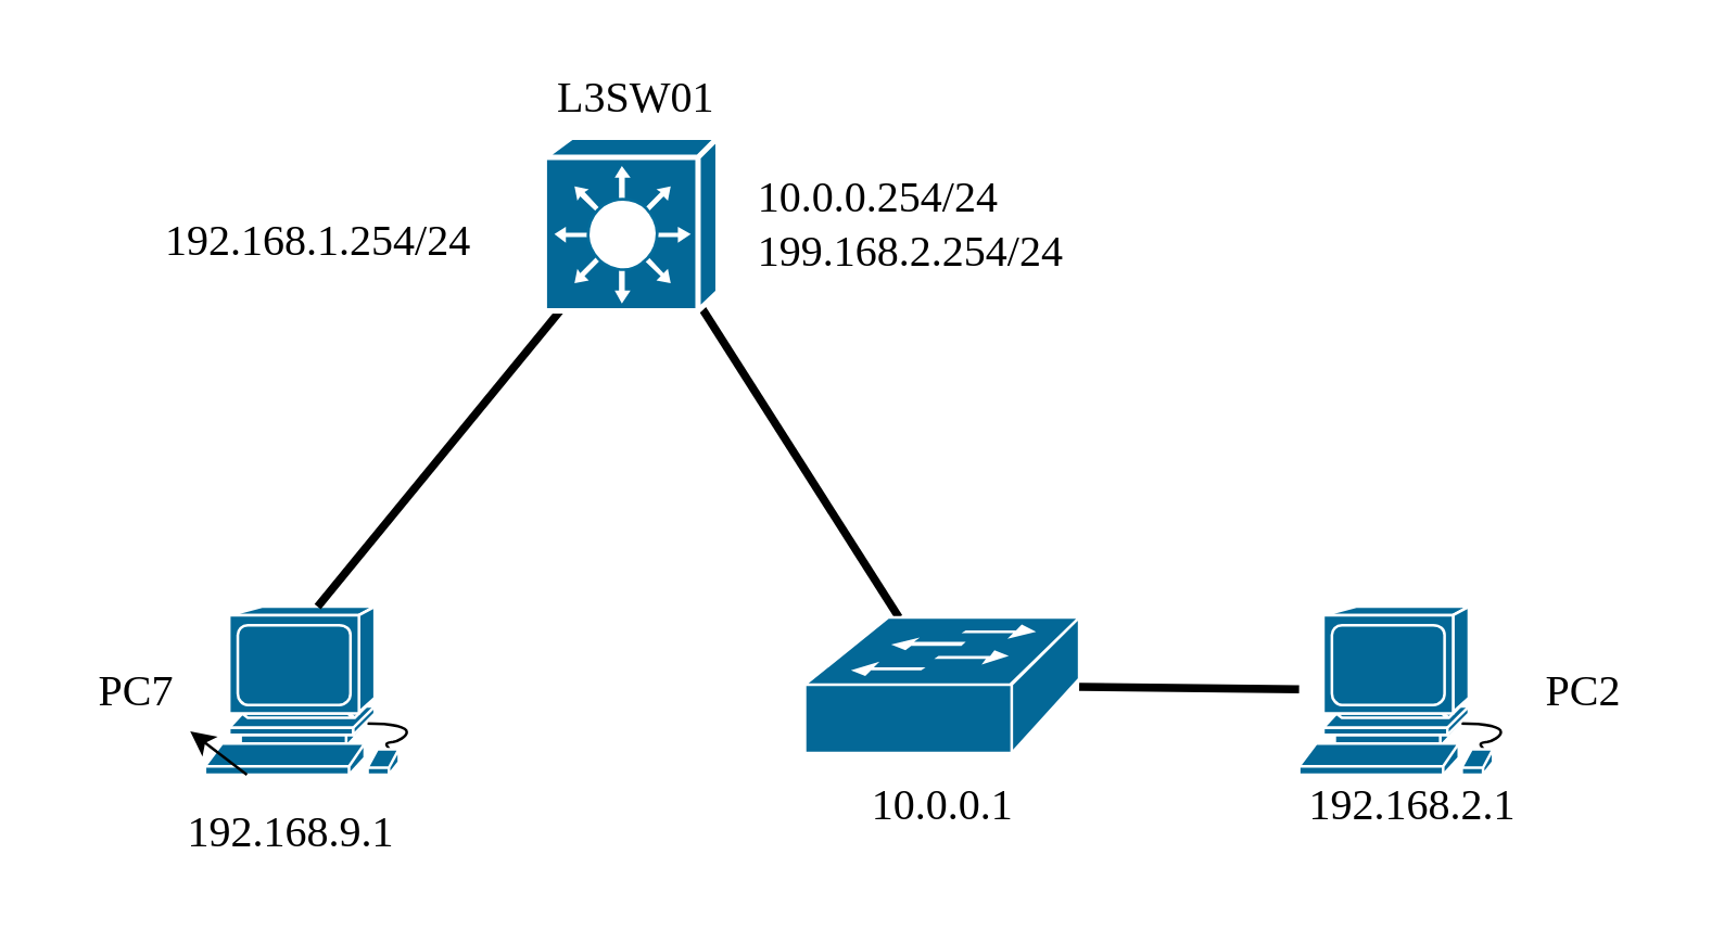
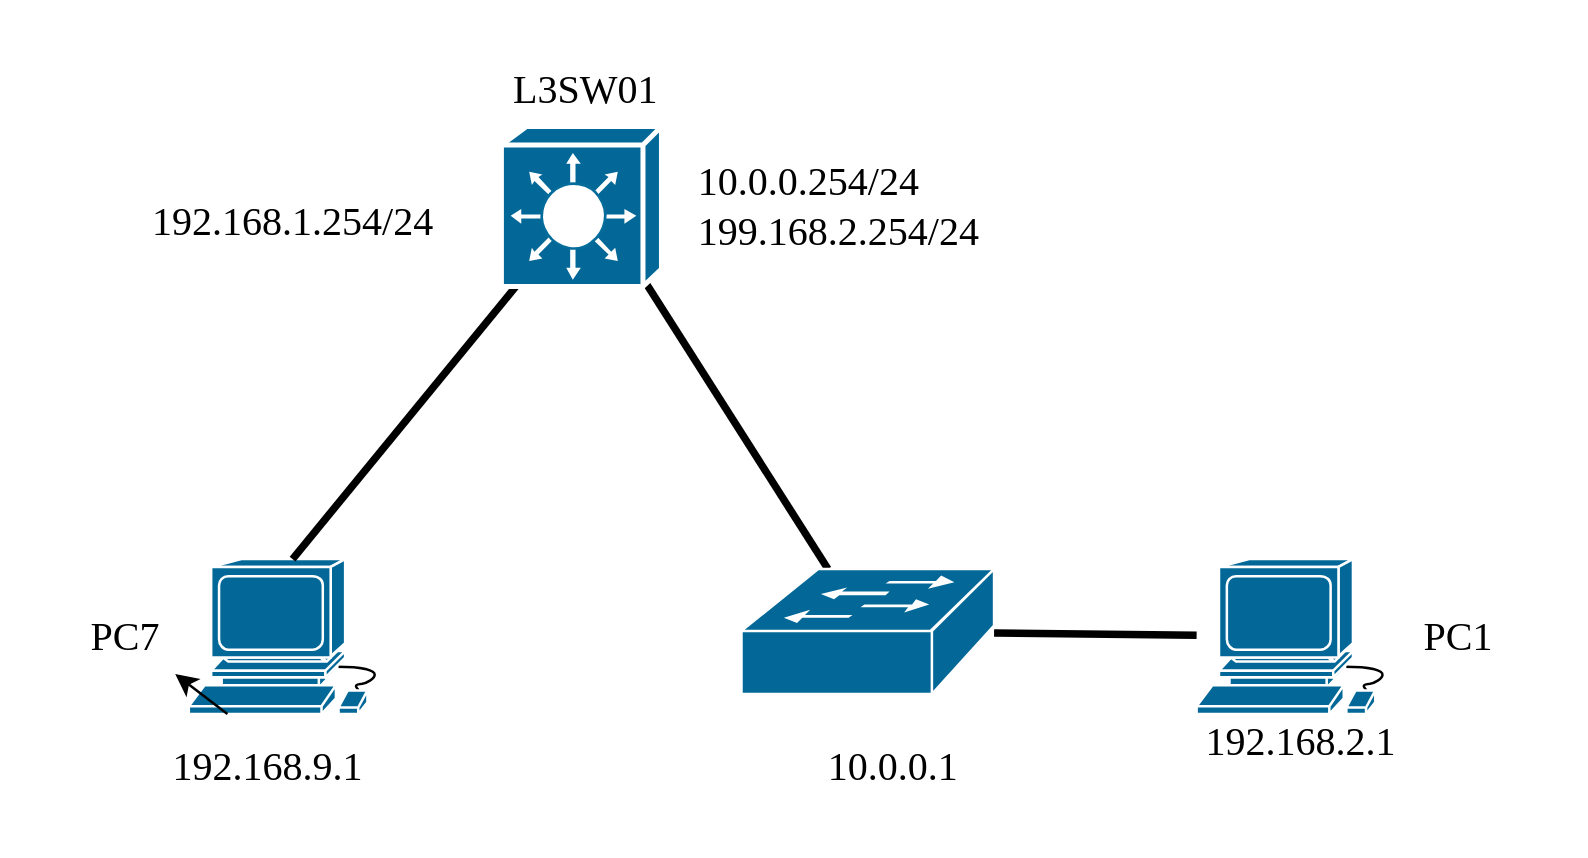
  <mxCell id="0" />
  <mxCell id="1" parent="0" />
  <mxCell id="2" value="" style="shape=mxgraph.cisco.computers_and_peripherals.workstation;sketch=0;html=1;pointerEvents=1;dashed=0;fillColor=#036897;strokeColor=#FFFFFF;strokeWidth=1;verticalLabelPosition=bottom;verticalAlign=top;align=center;outlineConnect=0;" parent="1" vertex="1"><mxGeometry x="75" y="223" width="83" height="62" as="geometry" /></mxCell>
  <mxCell id="3" style="edgeStyle=none;html=1;entryX=0.5;entryY=0;entryDx=0;entryDy=0;entryPerimeter=0;strokeWidth=3;endArrow=none;endFill=0;strokeColor=#000000;startArrow=none;" parent="1" source="10" target="2" edge="1"><mxGeometry relative="1" as="geometry"><mxPoint x="212.301" y="106" as="sourcePoint" /></mxGeometry></mxCell>
  <mxCell id="4" style="edgeStyle=none;html=1;strokeWidth=3;endArrow=none;endFill=0;strokeColor=#000000;" parent="1" target="9" edge="1"><mxGeometry relative="1" as="geometry"><mxPoint x="253.575" y="106" as="sourcePoint" /><mxPoint x="340" y="223" as="targetPoint" /></mxGeometry></mxCell>
  <mxCell id="5" value="" style="edgeStyle=none;html=1;" edge="1" parent="1" target="7"><mxGeometry relative="1" as="geometry"><mxPoint x="90.435" y="285" as="sourcePoint" /></mxGeometry></mxCell>
- <mxCell id="6" value="10.0.0.1" style="text;html=1;strokeColor=none;fillColor=none;align=center;verticalAlign=middle;whiteSpace=wrap;rounded=0;strokeWidth=1;fontColor=#000000;fontFamily=Verdana;fontSize=16;" parent="1" vertex="1"><mxGeometry x="316.5" y="281" width="60" height="30" as="geometry" /></mxCell>
+ <mxCell id="6" value="10.0.0.1" style="text;html=1;strokeColor=none;fillColor=none;align=center;verticalAlign=middle;whiteSpace=wrap;rounded=0;strokeWidth=1;fontColor=#000000;fontFamily=Verdana;fontSize=16;" parent="1" vertex="1"><mxGeometry x="326.5" y="291" width="60" height="30" as="geometry" /></mxCell>
  <mxCell id="7" value="PC7" style="text;html=1;strokeColor=none;fillColor=none;align=center;verticalAlign=middle;whiteSpace=wrap;rounded=0;strokeWidth=1;fontColor=#000000;fontFamily=Verdana;fontSize=16;" parent="1" vertex="1"><mxGeometry x="20" y="239" width="60" height="30" as="geometry" /></mxCell>
  <mxCell id="8" value="L3SW01" style="text;html=1;strokeColor=none;fillColor=none;align=center;verticalAlign=middle;whiteSpace=wrap;rounded=0;strokeWidth=1;fontColor=#000000;fontFamily=Verdana;fontSize=16;" parent="1" vertex="1"><mxGeometry x="204" y="20" width="60" height="30" as="geometry" /></mxCell>
  <mxCell id="9" value="" style="shape=mxgraph.cisco.switches.workgroup_switch;sketch=0;html=1;pointerEvents=1;dashed=0;fillColor=#036897;strokeColor=#ffffff;strokeWidth=1;verticalLabelPosition=bottom;verticalAlign=top;align=center;outlineConnect=0;" vertex="1" parent="1"><mxGeometry x="296" y="227" width="101" height="50" as="geometry" /></mxCell>
  <mxCell id="10" value="" style="shape=mxgraph.cisco.switches.layer_3_switch;sketch=0;html=1;pointerEvents=1;dashed=0;fillColor=#036897;strokeColor=#ffffff;strokeWidth=2;verticalLabelPosition=bottom;verticalAlign=top;align=center;outlineConnect=0;" vertex="1" parent="1"><mxGeometry x="200" y="50" width="64" height="64" as="geometry" /></mxCell>
  <mxCell id="11" value="10.0.0.254/24&lt;br&gt;199.168.2.254/24" style="text;html=1;strokeColor=none;fillColor=none;align=left;verticalAlign=middle;whiteSpace=wrap;rounded=0;strokeWidth=1;fontColor=#000000;fontFamily=Verdana;fontSize=16;" vertex="1" parent="1"><mxGeometry x="277" y="67" width="60" height="30" as="geometry" /></mxCell>
  <mxCell id="12" value="192.168.9.1" style="text;html=1;strokeColor=none;fillColor=none;align=center;verticalAlign=middle;whiteSpace=wrap;rounded=0;strokeWidth=1;fontColor=#000000;fontFamily=Verdana;fontSize=16;" vertex="1" parent="1"><mxGeometry x="77" y="291" width="60" height="30" as="geometry" /></mxCell>
  <mxCell id="13" value="192.168.1.254/24" style="text;html=1;strokeColor=none;fillColor=none;align=center;verticalAlign=middle;whiteSpace=wrap;rounded=0;strokeWidth=1;fontColor=#000000;fontFamily=Verdana;fontSize=16;" vertex="1" parent="1"><mxGeometry x="86.5" y="73" width="60" height="30" as="geometry" /></mxCell>
  <mxCell id="14" value="" style="shape=mxgraph.cisco.computers_and_peripherals.workstation;sketch=0;html=1;pointerEvents=1;dashed=0;fillColor=#036897;strokeColor=#FFFFFF;strokeWidth=1;verticalLabelPosition=bottom;verticalAlign=top;align=center;outlineConnect=0;" vertex="1" parent="1"><mxGeometry x="478" y="223" width="83" height="62" as="geometry" /></mxCell>
  <mxCell id="15" style="edgeStyle=none;html=1;strokeWidth=3;endArrow=none;endFill=0;strokeColor=#000000;" edge="1" parent="1" source="9" target="14"><mxGeometry relative="1" as="geometry"><mxPoint x="309" y="148" as="sourcePoint" /><mxPoint x="340.588" y="237" as="targetPoint" /></mxGeometry></mxCell>
- <mxCell id="16" value="PC2" style="text;html=1;strokeColor=none;fillColor=none;align=center;verticalAlign=middle;whiteSpace=wrap;rounded=0;strokeWidth=1;fontColor=#000000;fontFamily=Verdana;fontSize=16;" vertex="1" parent="1"><mxGeometry x="553" y="239" width="60" height="30" as="geometry" /></mxCell>
+ <mxCell id="16" value="PC1" style="text;html=1;strokeColor=none;fillColor=none;align=center;verticalAlign=middle;whiteSpace=wrap;rounded=0;strokeWidth=1;fontColor=#000000;fontFamily=Verdana;fontSize=16;" vertex="1" parent="1"><mxGeometry x="553" y="239" width="60" height="30" as="geometry" /></mxCell>
  <mxCell id="17" value="192.168.2.1" style="text;html=1;strokeColor=none;fillColor=none;align=center;verticalAlign=middle;whiteSpace=wrap;rounded=0;strokeWidth=1;fontColor=#000000;fontFamily=Verdana;fontSize=16;" vertex="1" parent="1"><mxGeometry x="489.5" y="281" width="60" height="30" as="geometry" /></mxCell>
